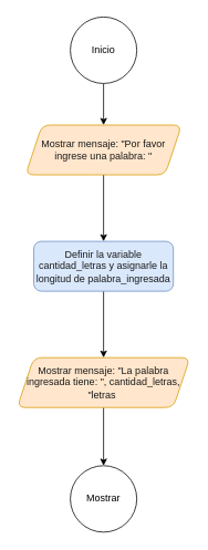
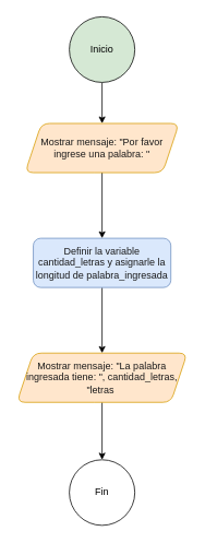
  <mxCell id="0" />
  <mxCell id="1" parent="0" />
  <mxCell id="2" value="" style="edgeStyle=orthogonalEdgeStyle;rounded=0;orthogonalLoop=1;jettySize=auto;html=1;" edge="1" parent="1" source="3" target="5"><mxGeometry relative="1" as="geometry" /></mxCell>
- <mxCell id="3" value="Inicio" style="ellipse;whiteSpace=wrap;html=1;aspect=fixed;" vertex="1" parent="1"><mxGeometry x="84" y="20" width="80" height="80" as="geometry" /></mxCell>
+ <mxCell id="3" value="Inicio" style="ellipse;whiteSpace=wrap;html=1;aspect=fixed;fillColor=#d5e8d4;" vertex="1" parent="1"><mxGeometry x="84" y="20" width="80" height="80" as="geometry" /></mxCell>
  <mxCell id="4" value="" style="edgeStyle=orthogonalEdgeStyle;rounded=0;orthogonalLoop=1;jettySize=auto;html=1;" edge="1" parent="1" source="5" target="7"><mxGeometry relative="1" as="geometry" /></mxCell>
  <mxCell id="5" value="&lt;span style=&quot;color: rgb(26, 26, 26);&quot;&gt;Mostrar mensaje: &quot;Por favor ingrese una palabra: &quot;&lt;/span&gt;" style="shape=parallelogram;perimeter=parallelogramPerimeter;whiteSpace=wrap;html=1;fixedSize=1;rounded=1;fillColor=#ffe6cc;strokeColor=#d79b00;" vertex="1" parent="1"><mxGeometry x="30" y="150" width="188" height="60" as="geometry" /></mxCell>
  <mxCell id="6" value="" style="edgeStyle=orthogonalEdgeStyle;rounded=0;orthogonalLoop=1;jettySize=auto;html=1;" edge="1" parent="1" source="7" target="9"><mxGeometry relative="1" as="geometry" /></mxCell>
  <mxCell id="7" value="&lt;span style=&quot;color: rgb(26, 26, 26);&quot;&gt;Definir la variable cantidad_letras y asignarle la longitud de palabra_ingresada&lt;/span&gt;" style="rounded=1;whiteSpace=wrap;html=1;fillColor=#dae8fc;strokeColor=#6c8ebf;" vertex="1" parent="1"><mxGeometry x="40" y="290" width="168" height="60" as="geometry" /></mxCell>
  <mxCell id="8" value="" style="edgeStyle=orthogonalEdgeStyle;rounded=0;orthogonalLoop=1;jettySize=auto;html=1;" edge="1" parent="1" source="9" target="10"><mxGeometry relative="1" as="geometry" /></mxCell>
  <mxCell id="9" value="&lt;span style=&quot;color: rgb(26, 26, 26);&quot;&gt;Mostrar mensaje: &quot;La palabra ingresada tiene: &quot;, cantidad_letras, &quot;letras&amp;nbsp;&lt;/span&gt;" style="shape=parallelogram;perimeter=parallelogramPerimeter;whiteSpace=wrap;html=1;fixedSize=1;rounded=1;fillColor=#ffe6cc;strokeColor=#d79b00;" vertex="1" parent="1"><mxGeometry x="20" y="430" width="208" height="60" as="geometry" /></mxCell>
- <mxCell id="10" value="Mostrar" style="ellipse;whiteSpace=wrap;html=1;rounded=1;" vertex="1" parent="1"><mxGeometry x="84" y="560" width="80" height="80" as="geometry" /></mxCell>
+ <mxCell id="10" value="Fin" style="ellipse;whiteSpace=wrap;html=1;rounded=1;" vertex="1" parent="1"><mxGeometry x="84" y="560" width="80" height="80" as="geometry" /></mxCell>
